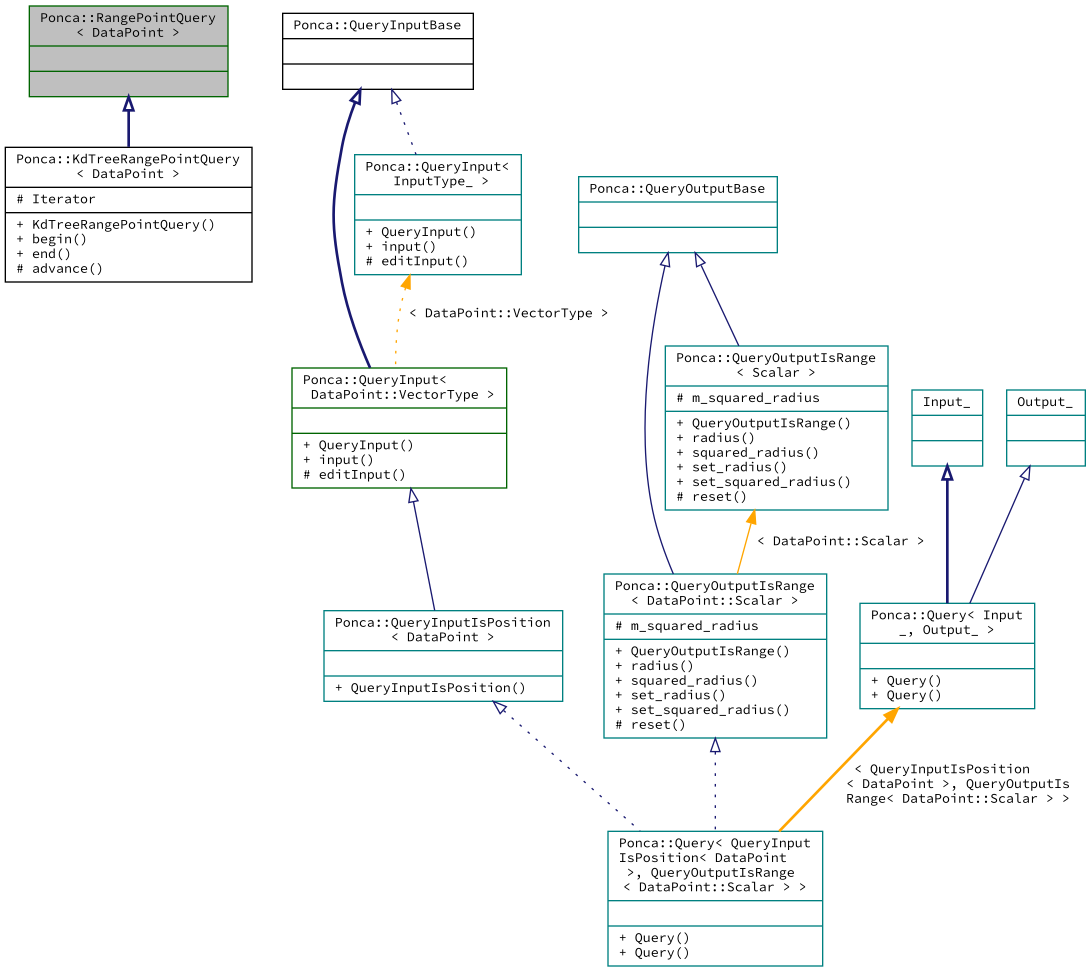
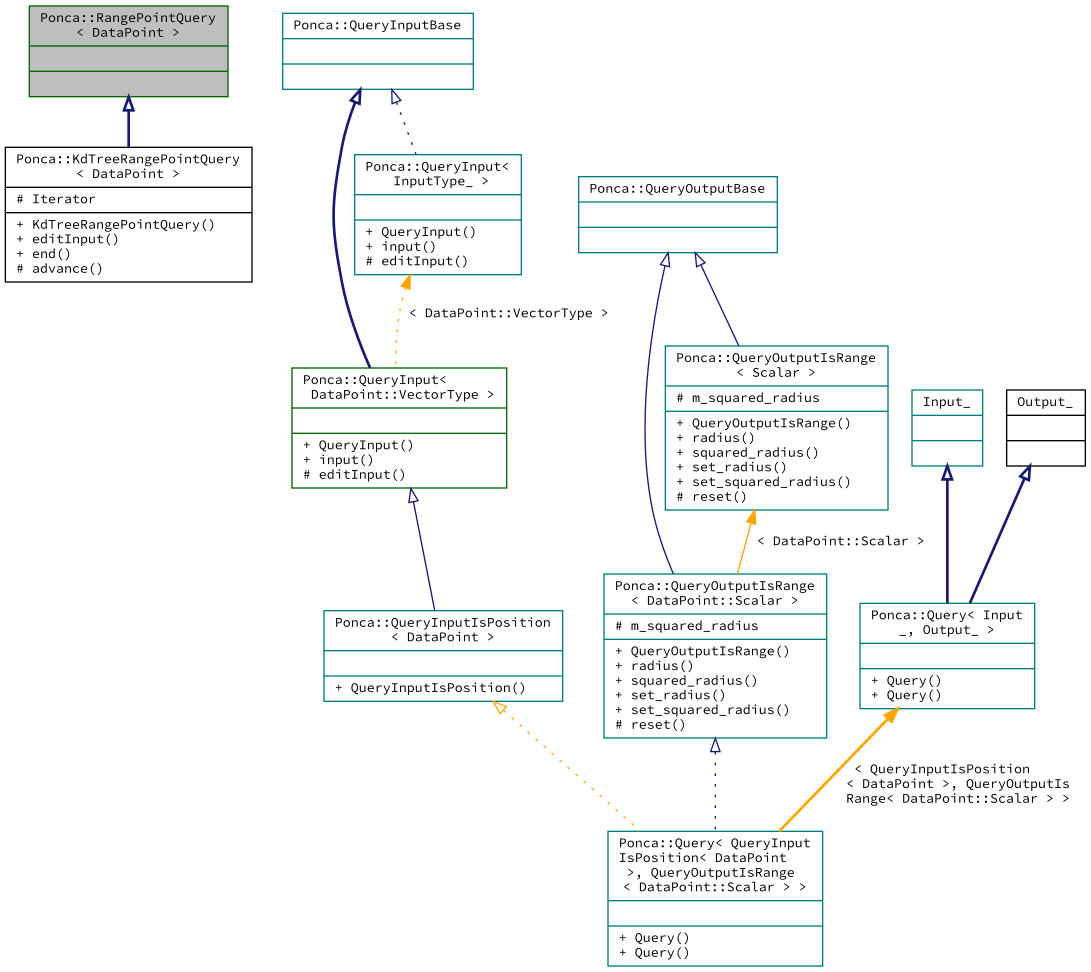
  digraph {
    fontname="Source Code Pro"
    node [color=teal fontname="Source Code Pro" fontsize=10 shape=record]
    edge [arrowtail=onormal color=midnightblue dir=back fontname="Source Code Pro" fontsize=10 labelfontname=Helvetica labelfontsize=10 style=bold]
    n1 [color=darkgreen fillcolor=grey75 fontcolor=black height=0.2 label="{Ponca::RangePointQuery\l\< DataPoint \>\n||}" style=filled width=0.4]
-   n2 [color=black height=0.2 label="{Ponca::KdTreeRangePointQuery\l\< DataPoint \>\n|# Iterator\l|+ KdTreeRangePointQuery()\l+ begin()\l+ end()\l# advance()\l}" width=0.4]
+   n2 [color=black height=0.2 label="{Ponca::KdTreeRangePointQuery\l\< DataPoint \>\n|# Iterator\l|+ KdTreeRangePointQuery()\l+ editInput()\l+ end()\l# advance()\l}" width=0.4]
    n3 [height=0.2 label="{Ponca::Query\< QueryInput\lIsPosition\< DataPoint\l \>, QueryOutputIsRange\l\< DataPoint::Scalar \> \>\n||+ Query()\l+ Query()\l}" width=0.4]
    n4 [height=0.2 label="{Ponca::QueryInputIsPosition\l\< DataPoint \>\n||+ QueryInputIsPosition()\l}" width=0.4]
    n5 [color=darkgreen height=0.2 label="{Ponca::QueryInput\<\l DataPoint::VectorType \>\n||+ QueryInput()\l+ input()\l# editInput()\l}" width=0.4]
-   n6 [color=black height=0.2 label="{Ponca::QueryInputBase\n||}" width=0.4]
+   n6 [height=0.2 label="{Ponca::QueryInputBase\n||}" width=0.4]
    n7 [height=0.2 label="{Ponca::QueryInput\<\l InputType_ \>\n||+ QueryInput()\l+ input()\l# editInput()\l}" width=0.4]
    n8 [height=0.2 label="{Ponca::QueryOutputIsRange\l\< DataPoint::Scalar \>\n|# m_squared_radius\l|+ QueryOutputIsRange()\l+ radius()\l+ squared_radius()\l+ set_radius()\l+ set_squared_radius()\l# reset()\l}" width=0.4]
    n9 [height=0.2 label="{Ponca::QueryOutputBase\n||}" width=0.4]
    n10 [height=0.2 label="{Ponca::QueryOutputIsRange\l\< Scalar \>\n|# m_squared_radius\l|+ QueryOutputIsRange()\l+ radius()\l+ squared_radius()\l+ set_radius()\l+ set_squared_radius()\l# reset()\l}" width=0.4]
    n11 [height=0.2 label="{Ponca::Query\< Input\l_, Output_ \>\n||+ Query()\l+ Query()\l}" width=0.4]
    n12 [height=0.2 label="{Input_\n||}" width=0.4]
-   n13 [height=0.2 label="{Output_\n||}" width=0.4]
+   n13 [color=black height=0.2 label="{Output_\n||}" width=0.4]
    n1 -> n2
-   n4 -> n3 [style=dotted]
+   n4 -> n3 [color=orange style=dotted]
    n5 -> n4 [style=solid]
    n6 -> n5
    n6 -> n7 [style=dotted]
    n7 -> n5 [color=orange label=" \< DataPoint::VectorType \>" style=dotted arrowtail=""]
    n8 -> n3 [style=dotted]
    n9 -> n8 [style=solid]
    n9 -> n10 [style=solid]
    n10 -> n8 [color=orange label=" \< DataPoint::Scalar \>" style=solid arrowtail=""]
    n11 -> n3 [color=orange label=" \< QueryInputIsPosition\l\< DataPoint \>, QueryOutputIs\lRange\< DataPoint::Scalar \> \>" arrowtail=""]
    n12 -> n11
-   n13 -> n11 [style=solid]
+   n13 -> n11
  }
